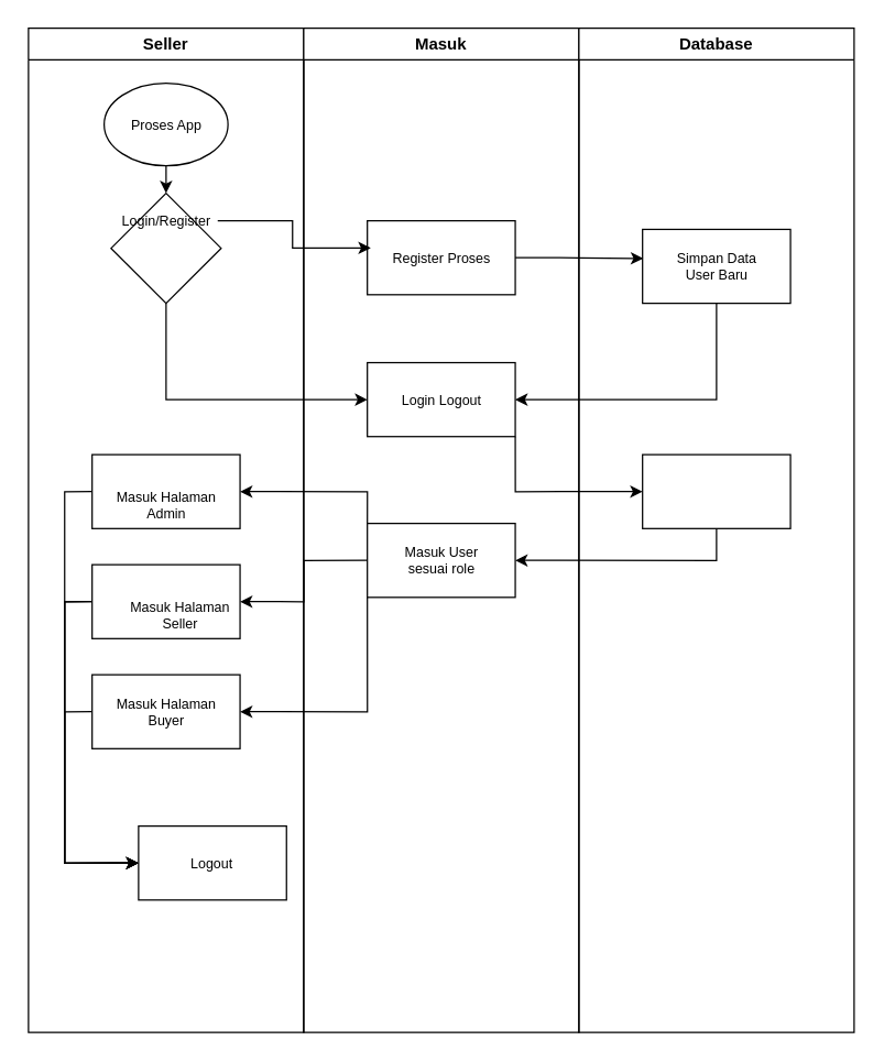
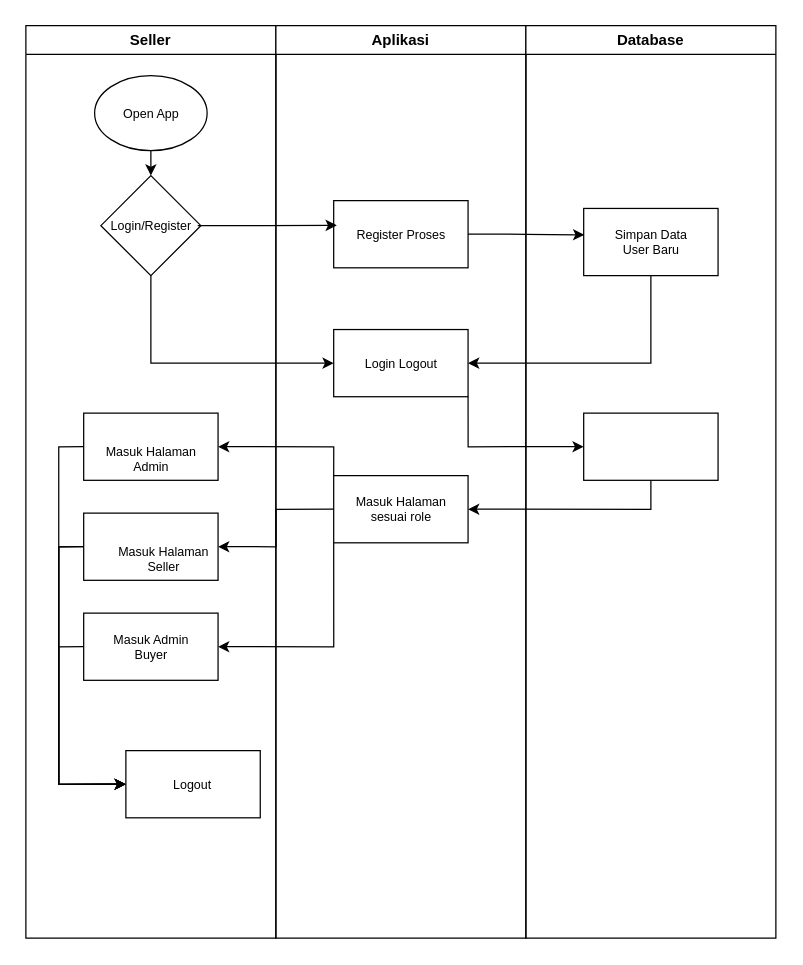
  <mxCell id="0" />
  <mxCell id="1" parent="0" />
  <mxCell id="2" value="Seller" style="swimlane;whiteSpace=wrap;html=1;" vertex="1" parent="1"><mxGeometry x="20" y="20" width="200" height="730" as="geometry" /></mxCell>
  <mxCell id="3" style="edgeStyle=orthogonalEdgeStyle;rounded=0;orthogonalLoop=1;jettySize=auto;html=1;exitX=0.5;exitY=1;exitDx=0;exitDy=0;entryX=0.5;entryY=0;entryDx=0;entryDy=0;" edge="1" parent="2" source="4" target="5"><mxGeometry relative="1" as="geometry" /></mxCell>
  <mxCell id="4" value="" style="ellipse;whiteSpace=wrap;html=1;" vertex="1" parent="2"><mxGeometry x="55" y="40" width="90" height="60" as="geometry" /></mxCell>
  <mxCell id="5" value="" style="rhombus;whiteSpace=wrap;html=1;" vertex="1" parent="2"><mxGeometry x="60" y="120" width="80" height="80" as="geometry" /></mxCell>
- <mxCell id="6" value="Login/Register" style="text;html=1;align=center;verticalAlign=middle;whiteSpace=wrap;rounded=0;fontSize=10;" vertex="1" parent="2"><mxGeometry x="62.5" y="126.25" width="75" height="27.5" as="geometry" /></mxCell>
- <mxCell id="7" value="Proses App" style="text;html=1;align=center;verticalAlign=middle;whiteSpace=wrap;rounded=0;fontSize=10;" vertex="1" parent="2"><mxGeometry x="62.5" y="56.25" width="75" height="27.5" as="geometry" /></mxCell>
+ <mxCell id="6" value="Login/Register" style="text;html=1;align=center;verticalAlign=middle;whiteSpace=wrap;rounded=0;fontSize=10;" vertex="1" parent="2"><mxGeometry x="62.5" y="146.25" width="75" height="27.5" as="geometry" /></mxCell>
+ <mxCell id="7" value="Open App" style="text;html=1;align=center;verticalAlign=middle;whiteSpace=wrap;rounded=0;fontSize=10;" vertex="1" parent="2"><mxGeometry x="62.5" y="56.25" width="75" height="27.5" as="geometry" /></mxCell>
  <mxCell id="8" style="edgeStyle=orthogonalEdgeStyle;rounded=0;orthogonalLoop=1;jettySize=auto;html=1;exitX=0;exitY=0.5;exitDx=0;exitDy=0;entryX=0;entryY=0.5;entryDx=0;entryDy=0;" edge="1" parent="2" source="9" target="18"><mxGeometry relative="1" as="geometry"><mxPoint x="20" y="600" as="targetPoint" /></mxGeometry></mxCell>
  <mxCell id="9" value="" style="rounded=0;whiteSpace=wrap;html=1;" vertex="1" parent="2"><mxGeometry x="46.25" y="310" width="107.5" height="53.75" as="geometry" /></mxCell>
  <mxCell id="10" value="Masuk Halaman Admin" style="text;html=1;align=center;verticalAlign=middle;whiteSpace=wrap;rounded=0;fontSize=10;" vertex="1" parent="2"><mxGeometry x="62.5" y="333.12" width="75" height="27.5" as="geometry" /></mxCell>
  <mxCell id="11" style="edgeStyle=orthogonalEdgeStyle;rounded=0;orthogonalLoop=1;jettySize=auto;html=1;exitX=0;exitY=0.5;exitDx=0;exitDy=0;entryX=0;entryY=0.5;entryDx=0;entryDy=0;" edge="1" parent="2" source="13" target="18"><mxGeometry relative="1" as="geometry" /></mxCell>
  <mxCell id="12" style="edgeStyle=orthogonalEdgeStyle;rounded=0;orthogonalLoop=1;jettySize=auto;html=1;exitX=0;exitY=0.5;exitDx=0;exitDy=0;entryX=0;entryY=0.5;entryDx=0;entryDy=0;" edge="1" parent="2" source="13" target="18"><mxGeometry relative="1" as="geometry" /></mxCell>
  <mxCell id="13" value="" style="rounded=0;whiteSpace=wrap;html=1;" vertex="1" parent="2"><mxGeometry x="46.25" y="390" width="107.5" height="53.75" as="geometry" /></mxCell>
  <mxCell id="14" value="Masuk Halaman Seller" style="text;html=1;align=center;verticalAlign=middle;whiteSpace=wrap;rounded=0;fontSize=10;" vertex="1" parent="2"><mxGeometry x="72.5" y="413.12" width="75" height="27.5" as="geometry" /></mxCell>
  <mxCell id="15" style="edgeStyle=orthogonalEdgeStyle;rounded=0;orthogonalLoop=1;jettySize=auto;html=1;exitX=0;exitY=0.5;exitDx=0;exitDy=0;entryX=0;entryY=0.5;entryDx=0;entryDy=0;" edge="1" parent="2" source="16" target="18"><mxGeometry relative="1" as="geometry" /></mxCell>
  <mxCell id="16" value="" style="rounded=0;whiteSpace=wrap;html=1;" vertex="1" parent="2"><mxGeometry x="46.25" y="470" width="107.5" height="53.75" as="geometry" /></mxCell>
- <mxCell id="17" value="Masuk Halaman Buyer" style="text;html=1;align=center;verticalAlign=middle;whiteSpace=wrap;rounded=0;fontSize=10;" vertex="1" parent="2"><mxGeometry x="62.5" y="483.12" width="75" height="27.5" as="geometry" /></mxCell>
+ <mxCell id="17" value="Masuk Admin Buyer" style="text;html=1;align=center;verticalAlign=middle;whiteSpace=wrap;rounded=0;fontSize=10;" vertex="1" parent="2"><mxGeometry x="62.5" y="483.12" width="75" height="27.5" as="geometry" /></mxCell>
  <mxCell id="18" value="" style="rounded=0;whiteSpace=wrap;html=1;" vertex="1" parent="2"><mxGeometry x="80" y="580" width="107.5" height="53.75" as="geometry" /></mxCell>
  <mxCell id="19" value="Logout" style="text;html=1;align=center;verticalAlign=middle;whiteSpace=wrap;rounded=0;fontSize=10;" vertex="1" parent="2"><mxGeometry x="96.25" y="593.12" width="75" height="27.5" as="geometry" /></mxCell>
- <mxCell id="20" value="Masuk" style="swimlane;whiteSpace=wrap;html=1;startSize=23;" vertex="1" parent="1"><mxGeometry x="220" y="20" width="200" height="730" as="geometry" /></mxCell>
+ <mxCell id="20" value="Aplikasi" style="swimlane;whiteSpace=wrap;html=1;startSize=23;" vertex="1" parent="1"><mxGeometry x="220" y="20" width="200" height="730" as="geometry" /></mxCell>
  <mxCell id="21" value="" style="rounded=0;whiteSpace=wrap;html=1;" vertex="1" parent="20"><mxGeometry x="46.25" y="140" width="107.5" height="53.75" as="geometry" /></mxCell>
  <mxCell id="22" value="Register Proses" style="text;html=1;align=center;verticalAlign=middle;whiteSpace=wrap;rounded=0;fontSize=10;" vertex="1" parent="20"><mxGeometry x="62.5" y="153.13" width="75" height="27.5" as="geometry" /></mxCell>
  <mxCell id="23" value="" style="rounded=0;whiteSpace=wrap;html=1;" vertex="1" parent="20"><mxGeometry x="46.25" y="243.13" width="107.5" height="53.75" as="geometry" /></mxCell>
  <mxCell id="24" value="Login Logout" style="text;html=1;align=center;verticalAlign=middle;whiteSpace=wrap;rounded=0;fontSize=10;" vertex="1" parent="20"><mxGeometry x="62.5" y="256.25" width="75" height="27.5" as="geometry" /></mxCell>
  <mxCell id="25" value="" style="rounded=0;whiteSpace=wrap;html=1;" vertex="1" parent="20"><mxGeometry x="46.25" y="360" width="107.5" height="53.75" as="geometry" /></mxCell>
- <mxCell id="26" value="Masuk User sesuai role" style="text;html=1;align=center;verticalAlign=middle;whiteSpace=wrap;rounded=0;fontSize=10;" vertex="1" parent="20"><mxGeometry x="62.5" y="373.12" width="75" height="27.5" as="geometry" /></mxCell>
+ <mxCell id="26" value="Masuk Halaman sesuai role" style="text;html=1;align=center;verticalAlign=middle;whiteSpace=wrap;rounded=0;fontSize=10;" vertex="1" parent="20"><mxGeometry x="62.5" y="373.12" width="75" height="27.5" as="geometry" /></mxCell>
  <mxCell id="27" value="Database" style="swimlane;whiteSpace=wrap;html=1;" vertex="1" parent="1"><mxGeometry x="420" y="20" width="200" height="730" as="geometry" /></mxCell>
  <mxCell id="28" value="" style="rounded=0;whiteSpace=wrap;html=1;" vertex="1" parent="27"><mxGeometry x="46.25" y="146.25" width="107.5" height="53.75" as="geometry" /></mxCell>
  <mxCell id="29" value="Simpan Data User Baru" style="text;html=1;align=center;verticalAlign=middle;whiteSpace=wrap;rounded=0;fontSize=10;" vertex="1" parent="27"><mxGeometry x="62.5" y="159.37" width="75" height="27.5" as="geometry" /></mxCell>
  <mxCell id="30" value="" style="rounded=0;whiteSpace=wrap;html=1;" vertex="1" parent="27"><mxGeometry x="46.25" y="310" width="107.5" height="53.75" as="geometry" /></mxCell>
  <mxCell id="31" style="edgeStyle=orthogonalEdgeStyle;rounded=0;orthogonalLoop=1;jettySize=auto;html=1;exitX=1;exitY=0.5;exitDx=0;exitDy=0;entryX=0.023;entryY=0.368;entryDx=0;entryDy=0;entryPerimeter=0;" edge="1" parent="1" source="6" target="21"><mxGeometry relative="1" as="geometry" /></mxCell>
  <mxCell id="32" style="edgeStyle=orthogonalEdgeStyle;rounded=0;orthogonalLoop=1;jettySize=auto;html=1;exitX=0.5;exitY=1;exitDx=0;exitDy=0;entryX=0;entryY=0.5;entryDx=0;entryDy=0;" edge="1" parent="1" source="5" target="23"><mxGeometry relative="1" as="geometry" /></mxCell>
  <mxCell id="33" style="edgeStyle=orthogonalEdgeStyle;rounded=0;orthogonalLoop=1;jettySize=auto;html=1;exitX=1;exitY=0.5;exitDx=0;exitDy=0;entryX=0.004;entryY=0.393;entryDx=0;entryDy=0;entryPerimeter=0;" edge="1" parent="1" source="21" target="28"><mxGeometry relative="1" as="geometry" /></mxCell>
  <mxCell id="34" style="edgeStyle=orthogonalEdgeStyle;rounded=0;orthogonalLoop=1;jettySize=auto;html=1;exitX=1;exitY=1;exitDx=0;exitDy=0;entryX=0;entryY=0.5;entryDx=0;entryDy=0;" edge="1" parent="1" source="23" target="30"><mxGeometry relative="1" as="geometry" /></mxCell>
  <mxCell id="35" style="edgeStyle=orthogonalEdgeStyle;rounded=0;orthogonalLoop=1;jettySize=auto;html=1;exitX=0.5;exitY=1;exitDx=0;exitDy=0;entryX=1;entryY=0.5;entryDx=0;entryDy=0;" edge="1" parent="1" source="30" target="25"><mxGeometry relative="1" as="geometry" /></mxCell>
  <mxCell id="36" style="edgeStyle=orthogonalEdgeStyle;rounded=0;orthogonalLoop=1;jettySize=auto;html=1;exitX=0;exitY=0;exitDx=0;exitDy=0;entryX=1;entryY=0.5;entryDx=0;entryDy=0;" edge="1" parent="1" source="25" target="9"><mxGeometry relative="1" as="geometry" /></mxCell>
  <mxCell id="37" style="edgeStyle=orthogonalEdgeStyle;rounded=0;orthogonalLoop=1;jettySize=auto;html=1;exitX=0;exitY=1;exitDx=0;exitDy=0;entryX=1;entryY=0.5;entryDx=0;entryDy=0;" edge="1" parent="1" source="25" target="16"><mxGeometry relative="1" as="geometry" /></mxCell>
  <mxCell id="38" style="edgeStyle=orthogonalEdgeStyle;rounded=0;orthogonalLoop=1;jettySize=auto;html=1;exitX=0;exitY=0.5;exitDx=0;exitDy=0;entryX=1;entryY=0.5;entryDx=0;entryDy=0;" edge="1" parent="1" source="25" target="13"><mxGeometry relative="1" as="geometry" /></mxCell>
  <mxCell id="39" style="edgeStyle=orthogonalEdgeStyle;rounded=0;orthogonalLoop=1;jettySize=auto;html=1;exitX=0.5;exitY=1;exitDx=0;exitDy=0;entryX=1;entryY=0.5;entryDx=0;entryDy=0;" edge="1" parent="1" source="28" target="23"><mxGeometry relative="1" as="geometry" /></mxCell>
